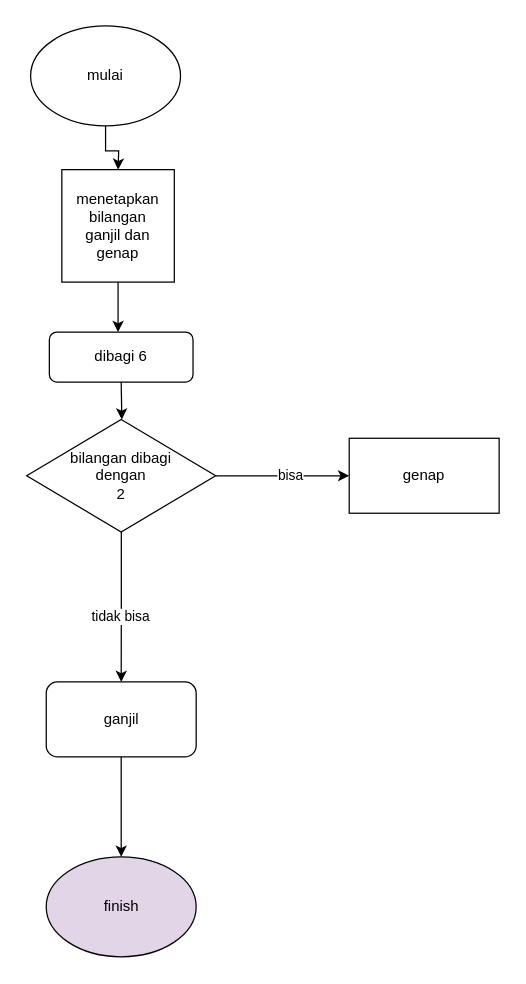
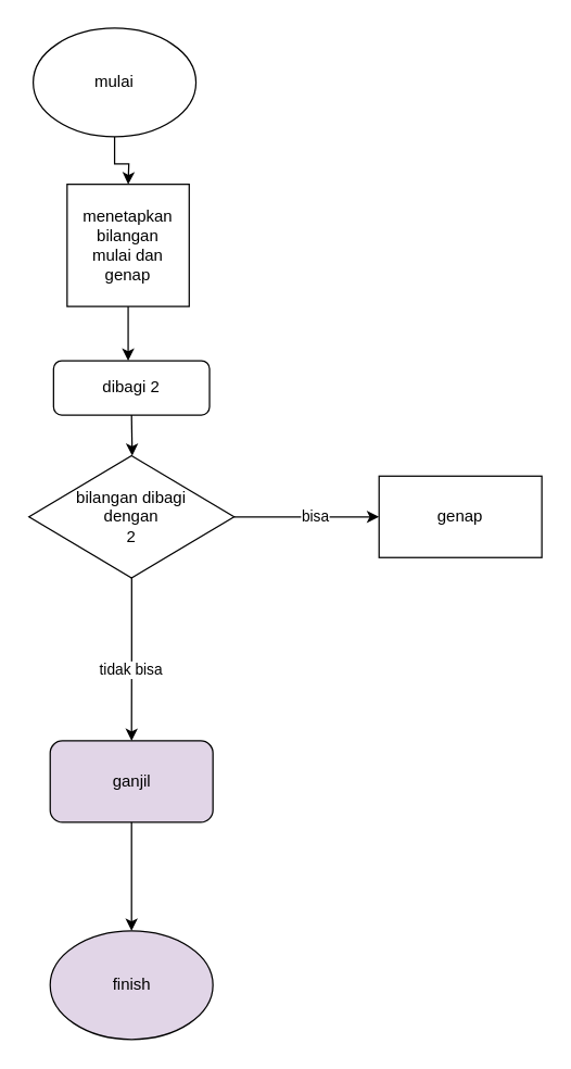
  <mxCell id="0" />
  <mxCell id="1" parent="0" />
  <mxCell id="2" style="edgeStyle=orthogonalEdgeStyle;rounded=0;orthogonalLoop=1;jettySize=auto;html=1;" edge="1" parent="1" source="3"><mxGeometry relative="1" as="geometry"><mxPoint x="94" y="135" as="targetPoint" /></mxGeometry></mxCell>
  <mxCell id="3" value="mulai" style="ellipse;whiteSpace=wrap;html=1;" vertex="1" parent="1"><mxGeometry x="24" y="20" width="120" height="80" as="geometry" /></mxCell>
  <mxCell id="4" style="edgeStyle=orthogonalEdgeStyle;rounded=0;orthogonalLoop=1;jettySize=auto;html=1;" edge="1" parent="1" source="5"><mxGeometry relative="1" as="geometry"><mxPoint x="94" y="265" as="targetPoint" /></mxGeometry></mxCell>
- <mxCell id="5" value="&lt;div&gt;menetapkan bilangan&lt;/div&gt;&lt;div&gt;ganjil dan genap&lt;br&gt;&lt;/div&gt;" style="whiteSpace=wrap;html=1;aspect=fixed;" vertex="1" parent="1"><mxGeometry x="49" y="135" width="90" height="90" as="geometry" /></mxCell>
+ <mxCell id="5" value="&lt;div&gt;menetapkan bilangan&lt;/div&gt;&lt;div&gt;mulai dan genap&lt;br&gt;&lt;/div&gt;" style="whiteSpace=wrap;html=1;aspect=fixed;" vertex="1" parent="1"><mxGeometry x="49" y="135" width="90" height="90" as="geometry" /></mxCell>
  <mxCell id="6" style="edgeStyle=orthogonalEdgeStyle;rounded=0;orthogonalLoop=1;jettySize=auto;html=1;exitX=0.5;exitY=1;exitDx=0;exitDy=0;" edge="1" parent="1" source="7"><mxGeometry relative="1" as="geometry"><mxPoint x="97" y="335" as="targetPoint" /></mxGeometry></mxCell>
- <mxCell id="7" value="dibagi 6" style="rounded=1;whiteSpace=wrap;html=1;" vertex="1" parent="1"><mxGeometry x="39" y="265" width="115" height="40" as="geometry" /></mxCell>
+ <mxCell id="7" value="dibagi 2" style="rounded=1;whiteSpace=wrap;html=1;" vertex="1" parent="1"><mxGeometry x="39" y="265" width="115" height="40" as="geometry" /></mxCell>
  <mxCell id="8" style="edgeStyle=orthogonalEdgeStyle;rounded=0;orthogonalLoop=1;jettySize=auto;html=1;" edge="1" parent="1" source="12"><mxGeometry relative="1" as="geometry"><mxPoint x="279" y="380" as="targetPoint" /></mxGeometry></mxCell>
  <mxCell id="9" value="bisa" style="edgeLabel;html=1;align=center;verticalAlign=middle;resizable=0;points=[];" vertex="1" connectable="0" parent="8"><mxGeometry x="0.125" y="1" relative="1" as="geometry"><mxPoint as="offset" /></mxGeometry></mxCell>
  <mxCell id="10" style="edgeStyle=orthogonalEdgeStyle;rounded=0;orthogonalLoop=1;jettySize=auto;html=1;" edge="1" parent="1" source="12"><mxGeometry relative="1" as="geometry"><mxPoint x="96.505" y="545" as="targetPoint" /></mxGeometry></mxCell>
  <mxCell id="11" value="tidak bisa" style="edgeLabel;html=1;align=center;verticalAlign=middle;resizable=0;points=[];" vertex="1" connectable="0" parent="10"><mxGeometry x="0.121" y="-1" relative="1" as="geometry"><mxPoint as="offset" /></mxGeometry></mxCell>
  <mxCell id="12" value="&lt;div&gt;bilangan dibagi&lt;/div&gt;&lt;div&gt;dengan &lt;br&gt;&lt;/div&gt;&lt;div&gt;2&lt;br&gt;&lt;/div&gt;" style="rhombus;whiteSpace=wrap;html=1;" vertex="1" parent="1"><mxGeometry x="20.88" y="335" width="151.25" height="90" as="geometry" /></mxCell>
  <mxCell id="13" value="genap" style="rounded=0;whiteSpace=wrap;html=1;" vertex="1" parent="1"><mxGeometry x="279" y="350" width="120" height="60" as="geometry" /></mxCell>
  <mxCell id="14" style="edgeStyle=orthogonalEdgeStyle;rounded=0;orthogonalLoop=1;jettySize=auto;html=1;" edge="1" parent="1" source="15"><mxGeometry relative="1" as="geometry"><mxPoint x="96.51" y="685" as="targetPoint" /></mxGeometry></mxCell>
- <mxCell id="15" value="ganjil" style="rounded=1;whiteSpace=wrap;html=1;" vertex="1" parent="1"><mxGeometry x="36.51" y="545" width="120" height="60" as="geometry" /></mxCell>
+ <mxCell id="15" value="ganjil" style="rounded=1;whiteSpace=wrap;html=1;fillColor=#e1d5e7;" vertex="1" parent="1"><mxGeometry x="36.51" y="545" width="120" height="60" as="geometry" /></mxCell>
  <mxCell id="16" value="finish" style="ellipse;whiteSpace=wrap;html=1;fillColor=#e1d5e7;" vertex="1" parent="1"><mxGeometry x="36.5" y="685" width="120" height="80" as="geometry" /></mxCell>
